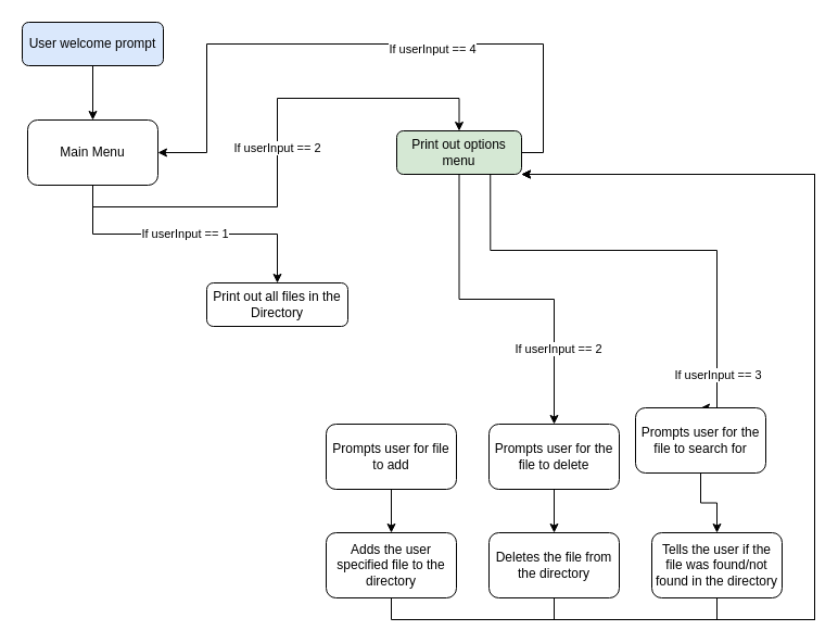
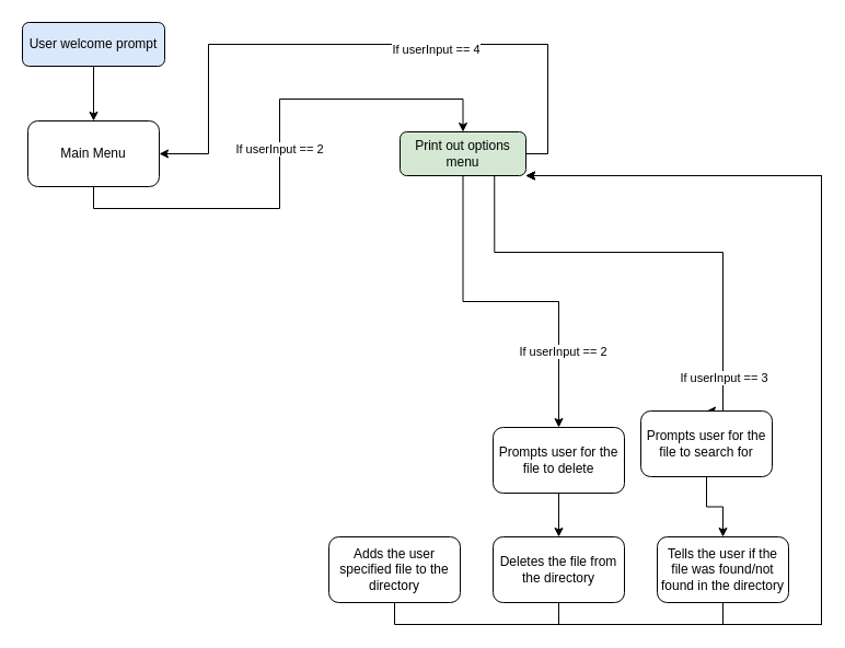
  <mxCell id="0" />
  <mxCell id="1" parent="0" />
  <mxCell id="2" value="User welcome prompt" style="rounded=1;whiteSpace=wrap;html=1;fillColor=#dae8fc;" vertex="1" parent="1"><mxGeometry x="20" y="20" width="130" height="40" as="geometry" /></mxCell>
  <mxCell id="3" value="" style="endArrow=classic;html=1;exitX=0.5;exitY=1;exitDx=0;exitDy=0;" edge="1" parent="1" source="2"><mxGeometry width="50" height="50" relative="1" as="geometry"><mxPoint x="340" y="400" as="sourcePoint" /><mxPoint x="85" y="110" as="targetPoint" /></mxGeometry></mxCell>
- <mxCell id="4" value="If userInput == 1" style="edgeStyle=orthogonalEdgeStyle;rounded=0;orthogonalLoop=1;jettySize=auto;html=1;exitX=0.5;exitY=1;exitDx=0;exitDy=0;entryX=0.5;entryY=0;entryDx=0;entryDy=0;" edge="1" parent="1" source="6" target="14"><mxGeometry relative="1" as="geometry" /></mxCell>
  <mxCell id="5" value="If userInput == 2" style="edgeStyle=orthogonalEdgeStyle;rounded=0;orthogonalLoop=1;jettySize=auto;html=1;exitX=0.5;exitY=1;exitDx=0;exitDy=0;entryX=0.5;entryY=0;entryDx=0;entryDy=0;" edge="1" parent="1" source="6" target="13"><mxGeometry relative="1" as="geometry" /></mxCell>
  <mxCell id="6" value="Main Menu" style="rounded=1;whiteSpace=wrap;html=1;" vertex="1" parent="1"><mxGeometry x="25" y="110" width="120" height="60" as="geometry" /></mxCell>
  <mxCell id="7" style="edgeStyle=orthogonalEdgeStyle;rounded=0;orthogonalLoop=1;jettySize=auto;html=1;exitX=1;exitY=0.5;exitDx=0;exitDy=0;entryX=1;entryY=0.5;entryDx=0;entryDy=0;" edge="1" parent="1" source="13" target="6"><mxGeometry relative="1" as="geometry"><Array as="points"><mxPoint x="500" y="140" /><mxPoint x="500" y="40" /><mxPoint x="190" y="40" /><mxPoint x="190" y="140" /></Array></mxGeometry></mxCell>
  <mxCell id="8" value="If userInput == 4" style="edgeLabel;html=1;align=center;verticalAlign=middle;resizable=0;points=[];" vertex="1" connectable="0" parent="7"><mxGeometry x="-0.224" y="4" relative="1" as="geometry"><mxPoint as="offset" /></mxGeometry></mxCell>
  <mxCell id="9" style="edgeStyle=orthogonalEdgeStyle;rounded=0;orthogonalLoop=1;jettySize=auto;html=1;exitX=0.5;exitY=1;exitDx=0;exitDy=0;entryX=0.5;entryY=0;entryDx=0;entryDy=0;" edge="1" parent="1" source="13" target="18"><mxGeometry relative="1" as="geometry" /></mxCell>
  <mxCell id="10" value="If userInput == 2" style="edgeLabel;html=1;align=center;verticalAlign=middle;resizable=0;points=[];" vertex="1" connectable="0" parent="9"><mxGeometry x="0.565" y="3" relative="1" as="geometry"><mxPoint as="offset" /></mxGeometry></mxCell>
  <mxCell id="11" style="edgeStyle=orthogonalEdgeStyle;rounded=0;orthogonalLoop=1;jettySize=auto;html=1;exitX=0.75;exitY=1;exitDx=0;exitDy=0;entryX=0.5;entryY=0;entryDx=0;entryDy=0;" edge="1" parent="1" source="13" target="20"><mxGeometry relative="1" as="geometry"><Array as="points"><mxPoint x="451" y="230" /><mxPoint x="660" y="230" /></Array></mxGeometry></mxCell>
  <mxCell id="12" value="If userInput == 3&lt;br&gt;" style="edgeLabel;html=1;align=center;verticalAlign=middle;resizable=0;points=[];" vertex="1" connectable="0" parent="11"><mxGeometry x="0.79" relative="1" as="geometry"><mxPoint as="offset" /></mxGeometry></mxCell>
  <mxCell id="13" value="Print out options menu" style="rounded=1;whiteSpace=wrap;html=1;fillColor=#d5e8d4;" vertex="1" parent="1"><mxGeometry x="365" y="120" width="115" height="40" as="geometry" /></mxCell>
- <mxCell id="14" value="Print out all files in the Directory&lt;br&gt;" style="rounded=1;whiteSpace=wrap;html=1;" vertex="1" parent="1"><mxGeometry x="190" y="260" width="130" height="40" as="geometry" /></mxCell>
- <mxCell id="15" style="edgeStyle=orthogonalEdgeStyle;rounded=0;orthogonalLoop=1;jettySize=auto;html=1;exitX=0.5;exitY=1;exitDx=0;exitDy=0;entryX=0.5;entryY=0;entryDx=0;entryDy=0;" edge="1" parent="1" source="16" target="22"><mxGeometry relative="1" as="geometry" /></mxCell>
- <mxCell id="16" value="Prompts user for file to add" style="rounded=1;whiteSpace=wrap;html=1;" vertex="1" parent="1"><mxGeometry x="300" y="390" width="120" height="60" as="geometry" /></mxCell>
  <mxCell id="17" style="edgeStyle=orthogonalEdgeStyle;rounded=0;orthogonalLoop=1;jettySize=auto;html=1;exitX=0.5;exitY=1;exitDx=0;exitDy=0;entryX=0.5;entryY=0;entryDx=0;entryDy=0;" edge="1" parent="1" source="18" target="24"><mxGeometry relative="1" as="geometry" /></mxCell>
  <mxCell id="18" value="Prompts user for the file to delete" style="rounded=1;whiteSpace=wrap;html=1;" vertex="1" parent="1"><mxGeometry x="450" y="390" width="120" height="60" as="geometry" /></mxCell>
  <mxCell id="19" style="edgeStyle=orthogonalEdgeStyle;rounded=0;orthogonalLoop=1;jettySize=auto;html=1;exitX=0.5;exitY=1;exitDx=0;exitDy=0;entryX=0.5;entryY=0;entryDx=0;entryDy=0;" edge="1" parent="1" source="20" target="26"><mxGeometry relative="1" as="geometry" /></mxCell>
  <mxCell id="20" value="Prompts user for the file to search for" style="rounded=1;whiteSpace=wrap;html=1;" vertex="1" parent="1"><mxGeometry x="585" y="375" width="120" height="60" as="geometry" /></mxCell>
  <mxCell id="21" style="edgeStyle=orthogonalEdgeStyle;rounded=0;orthogonalLoop=1;jettySize=auto;html=1;exitX=0.5;exitY=1;exitDx=0;exitDy=0;entryX=1;entryY=1;entryDx=0;entryDy=0;" edge="1" parent="1" source="22" target="13"><mxGeometry relative="1" as="geometry"><Array as="points"><mxPoint x="360" y="570" /><mxPoint x="750" y="570" /><mxPoint x="750" y="160" /></Array></mxGeometry></mxCell>
  <mxCell id="22" value="Adds the user specified file to the directory" style="rounded=1;whiteSpace=wrap;html=1;" vertex="1" parent="1"><mxGeometry x="300" y="490" width="120" height="60" as="geometry" /></mxCell>
  <mxCell id="23" style="edgeStyle=orthogonalEdgeStyle;rounded=0;orthogonalLoop=1;jettySize=auto;html=1;exitX=0.5;exitY=1;exitDx=0;exitDy=0;" edge="1" parent="1" source="24"><mxGeometry relative="1" as="geometry"><mxPoint x="480" y="160" as="targetPoint" /><Array as="points"><mxPoint x="510" y="570" /><mxPoint x="750" y="570" /><mxPoint x="750" y="160" /></Array></mxGeometry></mxCell>
  <mxCell id="24" value="Deletes the file from the directory" style="rounded=1;whiteSpace=wrap;html=1;" vertex="1" parent="1"><mxGeometry x="450" y="490" width="120" height="60" as="geometry" /></mxCell>
  <mxCell id="25" style="edgeStyle=orthogonalEdgeStyle;rounded=0;orthogonalLoop=1;jettySize=auto;html=1;exitX=0.5;exitY=1;exitDx=0;exitDy=0;entryX=1;entryY=1;entryDx=0;entryDy=0;" edge="1" parent="1" source="26" target="13"><mxGeometry relative="1" as="geometry"><Array as="points"><mxPoint x="660" y="570" /><mxPoint x="750" y="570" /><mxPoint x="750" y="160" /></Array></mxGeometry></mxCell>
  <mxCell id="26" value="Tells the user if the file was found/not found in the directory" style="rounded=1;whiteSpace=wrap;html=1;" vertex="1" parent="1"><mxGeometry x="600" y="490" width="120" height="60" as="geometry" /></mxCell>
